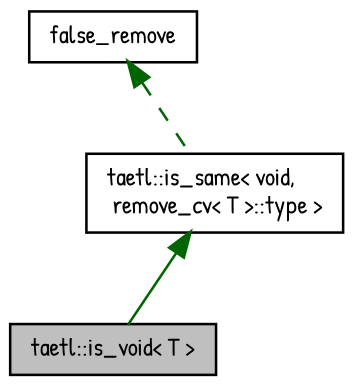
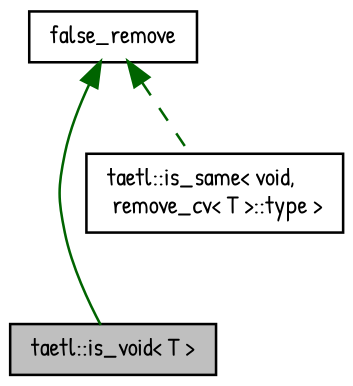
  digraph {
    fontname="Patrick Hand"
    node [color=black fillcolor=white fontname="Patrick Hand" fontsize=10 shape=record style=filled]
    edge [color=darkgreen dir=back fontname="Patrick Hand" fontsize=10 labelfontname=Helvetica labelfontsize=10]
    n1 [fillcolor=grey75 fontcolor=black height=0.2 label="taetl::is_void\< T \>" width=0.4]
    n2 [height=0.2 label="taetl::is_same\< void,\l remove_cv\< T \>::type \>" width=0.4]
    n3 [height=0.2 label=false_remove width=0.4]
-   n2 -> n1 [style=solid]
+   n3 -> n1 [style=solid]
    n3 -> n2 [style=dashed]
  }
